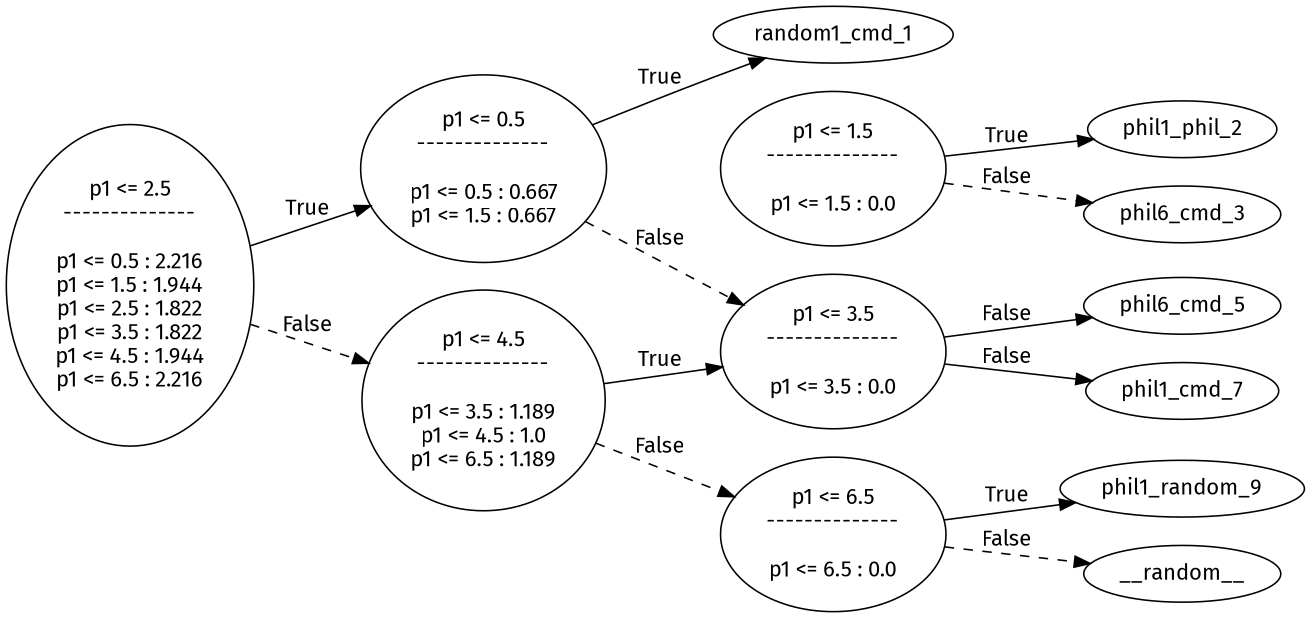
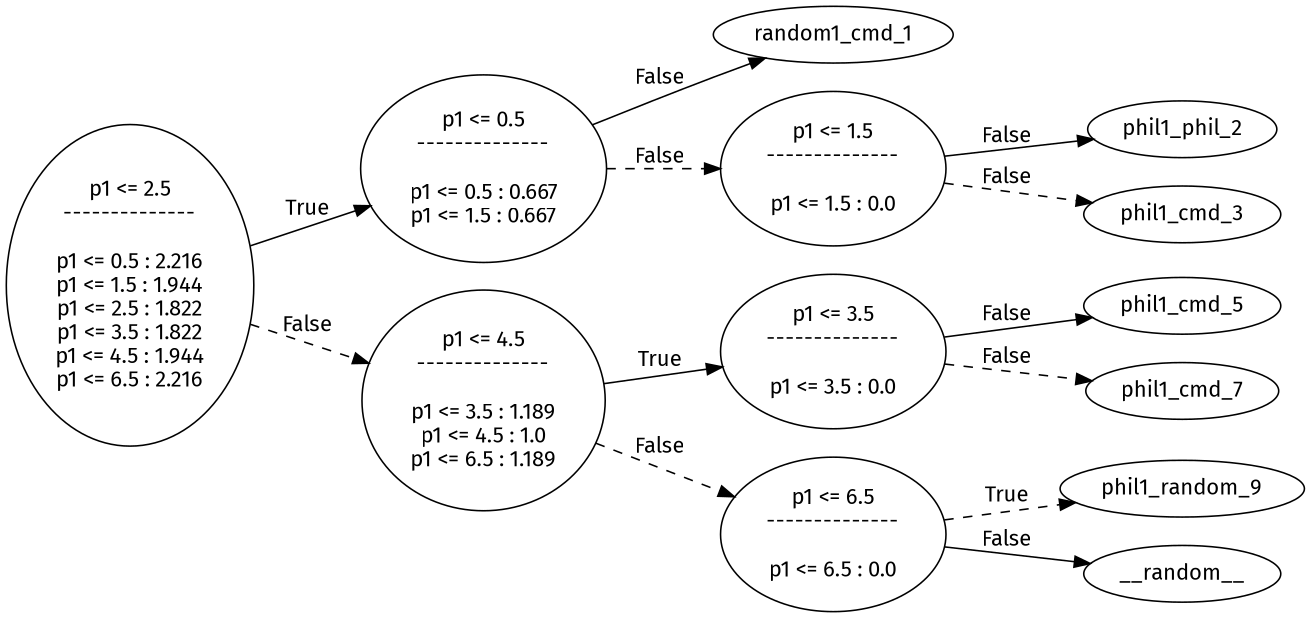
  digraph {
    fontname="Fira Sans"
    rankdir=LR
    node [fontname="Fira Sans"]
    edge [fontname="Fira Sans"]
    n1 [label="p1 <= 2.5\n--------------\n\np1 <= 0.5 : 2.216\np1 <= 1.5 : 1.944\np1 <= 2.5 : 1.822\np1 <= 3.5 : 1.822\np1 <= 4.5 : 1.944\np1 <= 6.5 : 2.216"]
    n2 [label="p1 <= 0.5\n--------------\n\np1 <= 0.5 : 0.667\np1 <= 1.5 : 0.667"]
    n3 [label="p1 <= 4.5\n--------------\n\np1 <= 3.5 : 1.189\np1 <= 4.5 : 1.0\np1 <= 6.5 : 1.189"]
    n4 [label=random1_cmd_1]
    n5 [label="p1 <= 1.5\n--------------\n\np1 <= 1.5 : 0.0"]
    n6 [label="p1 <= 3.5\n--------------\n\np1 <= 3.5 : 0.0"]
    n7 [label="p1 <= 6.5\n--------------\n\np1 <= 6.5 : 0.0"]
    n8 [label=phil1_phil_2]
-   n9 [label=phil6_cmd_3]
-   n10 [label=phil6_cmd_5]
+   n9 [label=phil1_cmd_3]
+   n10 [label=phil1_cmd_5]
    n11 [label=phil1_cmd_7]
    n12 [label=phil1_random_9]
    n13 [label=__random__]
    n1 -> n2 [label=True]
    n1 -> n3 [label=False style=dashed]
-   n2 -> n4 [label=True]
-   n2 -> n6 [label=False style=dashed]
+   n2 -> n4 [label=False]
+   n2 -> n5 [label=False style=dashed]
    n3 -> n6 [label=True]
    n3 -> n7 [label=False style=dashed]
-   n5 -> n8 [label=True]
+   n5 -> n8 [label=False]
    n5 -> n9 [label=False style=dashed]
    n6 -> n10 [label=False]
-   n6 -> n11 [label=False style=solid]
-   n7 -> n12 [label=True]
-   n7 -> n13 [label=False style=dashed]
+   n6 -> n11 [label=False style=dashed]
+   n7 -> n12 [label=True style=dashed]
+   n7 -> n13 [label=False style=solid]
  }
